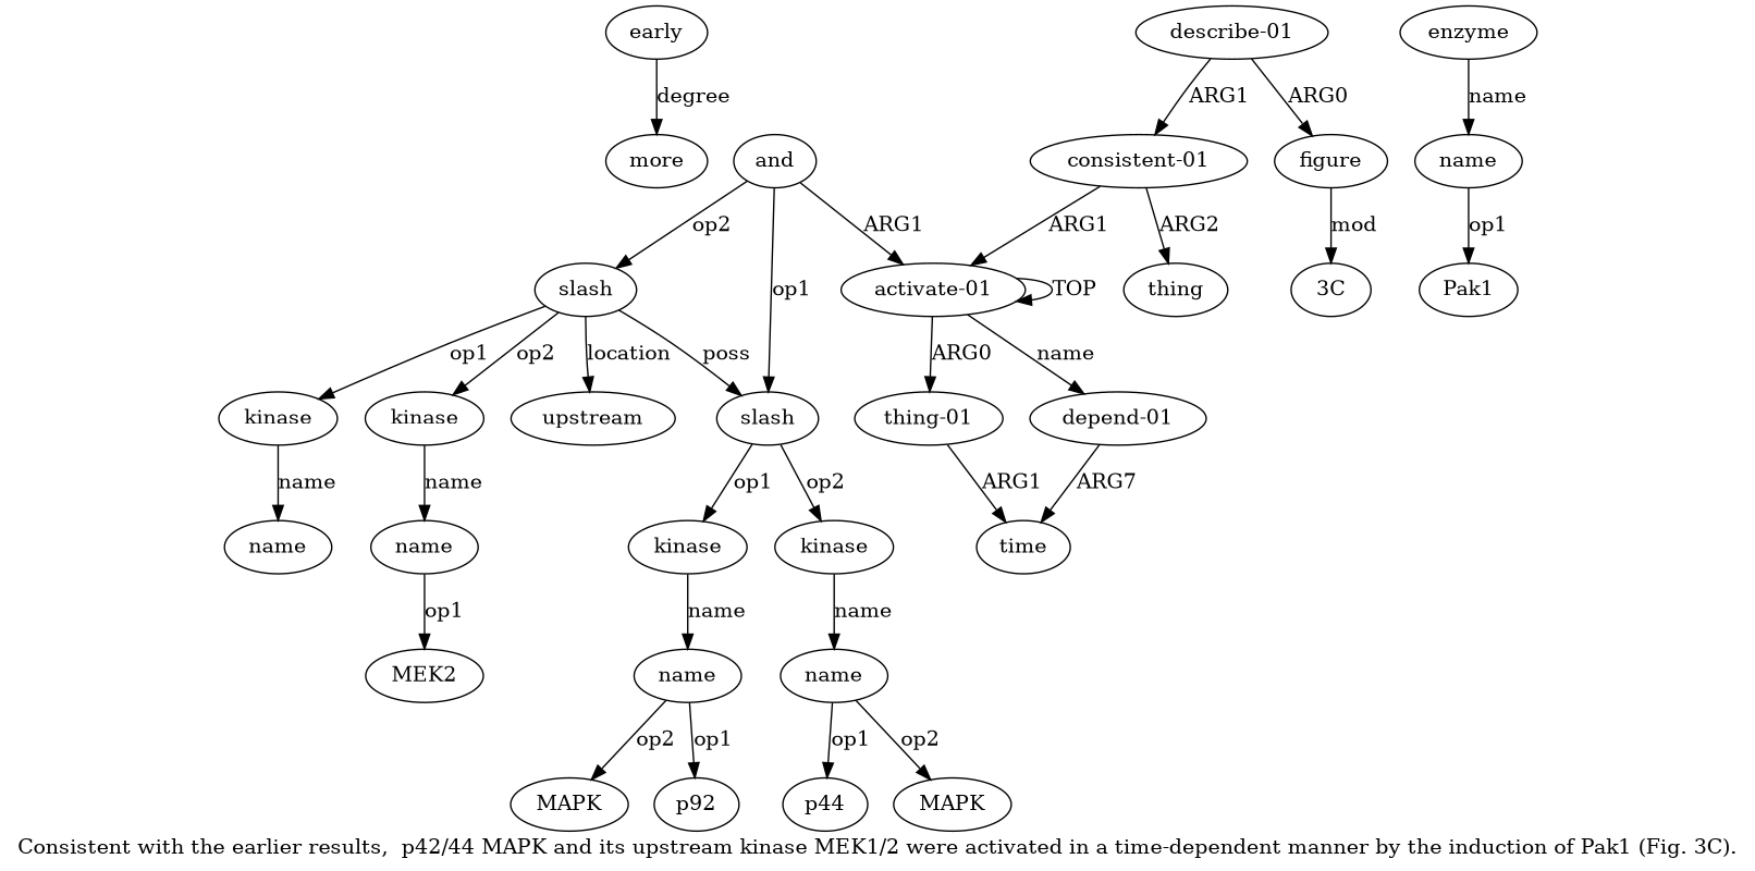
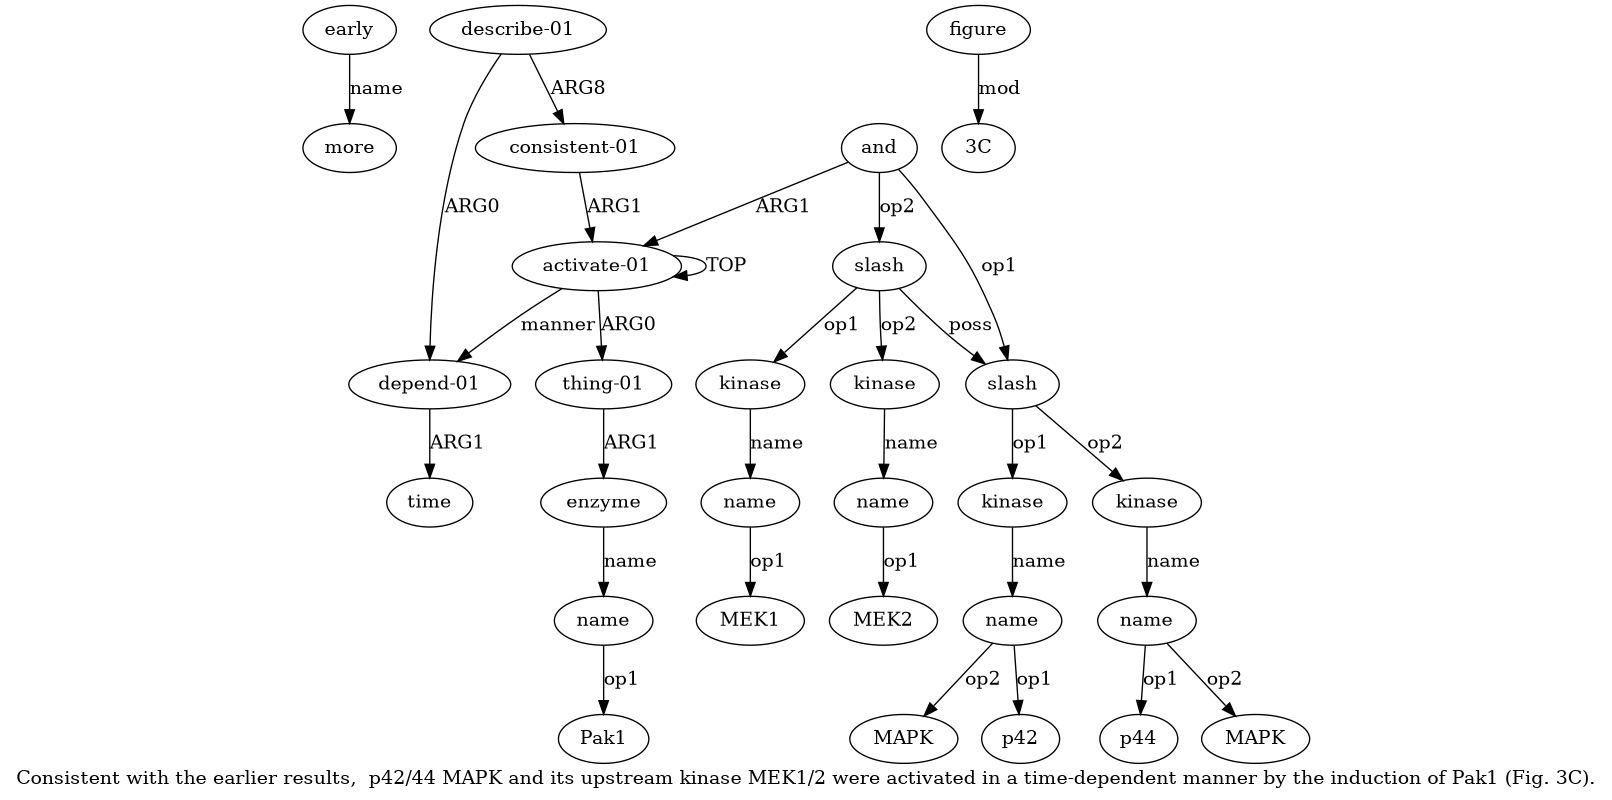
  digraph {
    label="Consistent with the earlier results,  p42/44 MAPK and its upstream kinase MEK1/2 were activated in a time-dependent manner by the induction of Pak1 (Fig. 3C)."
    node [color=black gold_ind=-1 gold_label=name test_ind=-1 test_label=name]
    edge [color=black gold_label=op1 test_label=op1]
    n1 [gold_ind=21 gold_label=early label=early test_ind=21 test_label=early]
    n2 [gold_ind=22 gold_label=more label=more test_ind=22 test_label=more]
-   n3 [gold_ind=19 gold_label=thing label=thing test_ind=19 test_label=thing]
    n4 [gold_ind=23 gold_label="describe-01" label="describe-01" test_ind=23 test_label="describe-01"]
    n5 [gold_ind=24 gold_label=figure label=figure test_ind=24 test_label=figure]
    n6 [gold_ind=18 gold_label="consistent-01" label="consistent-01" test_ind=18 test_label="consistent-01"]
    n7 [gold_label="3C" label="3C" test_label="3C"]
    n8 [gold_ind=0 gold_label="activate-01" label="activate-01" test_ind=0 test_label="activate-01"]
    n9 [gold_ind=16 gold_label="depend-01" label="depend-01" test_ind=16 test_label="depend-01"]
    n10 [gold_ind=1 gold_label="induce-01" label="thing-01" test_ind=1 test_label="induce-01"]
    n11 [gold_label=MEK2 label=MEK2 test_label=MEK2]
    n12 [gold_label=MAPK label=MAPK test_label=MAPK]
    n13 [gold_label=p44 label=p44 test_label=p44]
-   n14 [gold_ind=15 gold_label=upstream label=upstream test_ind=15 test_label=upstream]
    n15 [gold_ind=14 label=name test_ind=14]
    n16 [gold_ind=17 gold_label=time label=time test_ind=17 test_label=time]
    n17 [gold_ind=11 gold_label=kinase label=kinase test_ind=11 test_label=kinase]
    n18 [gold_ind=12 label=name test_ind=12]
+   n19 [gold_label=MEK1 label=MEK1 test_label=MEK1]
    n20 [gold_ind=10 gold_label=slash label=slash test_ind=10 test_label=slash]
    n21 [gold_ind=13 gold_label=kinase label=kinase test_ind=13 test_label=kinase]
    n22 [gold_ind=5 gold_label=slash label=slash test_ind=5 test_label=slash]
    n23 [gold_ind=6 gold_label=kinase label=kinase test_ind=6 test_label=kinase]
    n24 [gold_ind=8 gold_label=kinase label=kinase test_ind=8 test_label=kinase]
    n25 [gold_ind=7 label=name test_ind=7]
    n26 [gold_ind=9 label=name test_ind=9]
    n27 [gold_label=MAPK label=MAPK test_label=MAPK]
    n28 [gold_ind=2 gold_label=enzyme label=enzyme test_ind=2 test_label=enzyme]
    n29 [gold_ind=4 gold_label=and label=and test_ind=4 test_label=and]
    n30 [gold_label=Pak1 label=Pak1 test_label=Pak1]
    n31 [gold_ind=3 label=name test_ind=3]
-   n32 [gold_label=p42 label=p92 test_label=p42]
-   n1 -> n2 [gold_label=degree label=degree test_label=degree]
-   n4 -> n5 [gold_label=ARG0 label=ARG0 test_label=ARG0]
-   n4 -> n6 [gold_label=ARG1 label=ARG1 test_label=ARG1]
+   n32 [gold_label=p42 label=p42 test_label=p42]
+   n1 -> n2 [gold_label=degree label=name test_label=degree]
+   n4 -> n9 [gold_label=ARG0 label=ARG0 test_label=ARG0]
+   n4 -> n6 [gold_label=ARG1 label=ARG8 test_label=ARG1]
    n5 -> n7 [gold_label=mod label=mod test_label=mod]
-   n6 -> n3 [gold_label=ARG2 label=ARG2 test_label=ARG2]
    n6 -> n8 [gold_label=ARG1 label=ARG1 test_label=ARG1]
    n8 -> n8 [gold_label=TOP label=TOP test_label=TOP]
-   n8 -> n9 [gold_label=manner label=name test_label=manner]
+   n8 -> n9 [gold_label=manner label=manner test_label=manner]
    n8 -> n10 [gold_label=ARG0 label=ARG0 test_label=ARG0]
-   n9 -> n16 [gold_label=ARG1 label=ARG7 test_label=ARG1]
-   n10 -> n16 [gold_label=ARG1 label=ARG1 test_label=ARG1]
+   n9 -> n16 [gold_label=ARG1 label=ARG1 test_label=ARG1]
+   n10 -> n28 [gold_label=ARG1 label=ARG1 test_label=ARG1]
    n15 -> n11 [label=op1]
    n17 -> n18 [gold_label=name label=name test_label=name]
-   n20 -> n14 [gold_label=location label=location test_label=location]
+   n18 -> n19 [label=op1]
    n20 -> n17 [label=op1]
    n20 -> n21 [gold_label=op2 label=op2 test_label=op2]
    n20 -> n22 [gold_label=poss label=poss test_label=poss]
    n21 -> n15 [gold_label=name label=name test_label=name]
    n22 -> n23 [label=op1]
    n22 -> n24 [gold_label=op2 label=op2 test_label=op2]
    n23 -> n25 [gold_label=name label=name test_label=name]
    n24 -> n26 [gold_label=name label=name test_label=name]
    n25 -> n12 [gold_label=op2 label=op2 test_label=op2]
    n25 -> n32 [label=op1]
    n26 -> n13 [label=op1]
    n26 -> n27 [gold_label=op2 label=op2 test_label=op2]
    n28 -> n31 [gold_label=name label=name test_label=name]
    n29 -> n8 [gold_label=ARG1 label=ARG1 test_label=ARG1]
    n29 -> n20 [gold_label=op2 label=op2 test_label=op2]
    n29 -> n22 [label=op1]
    n31 -> n30 [label=op1]
  }
